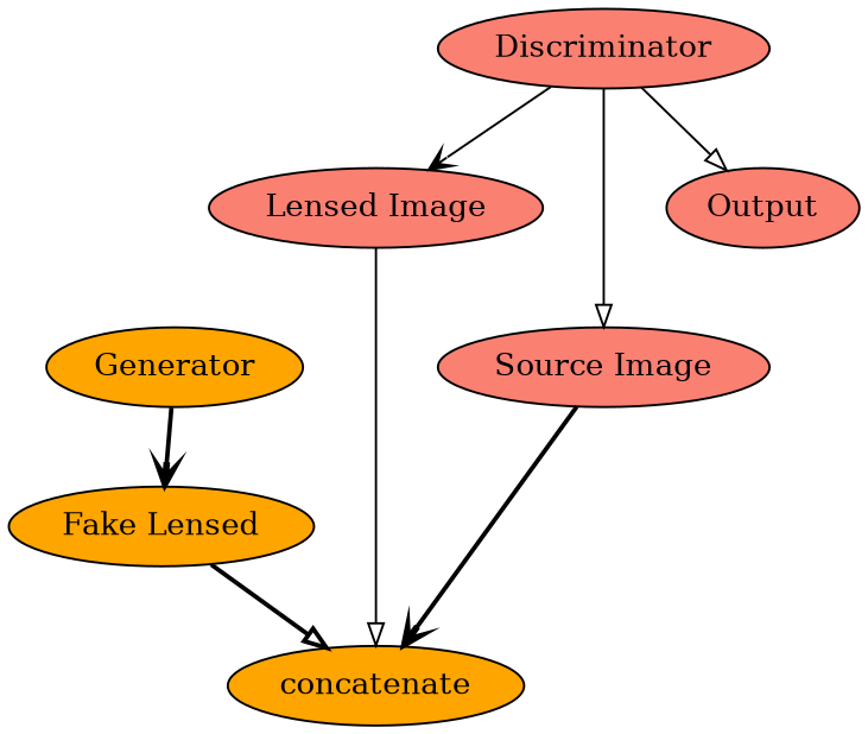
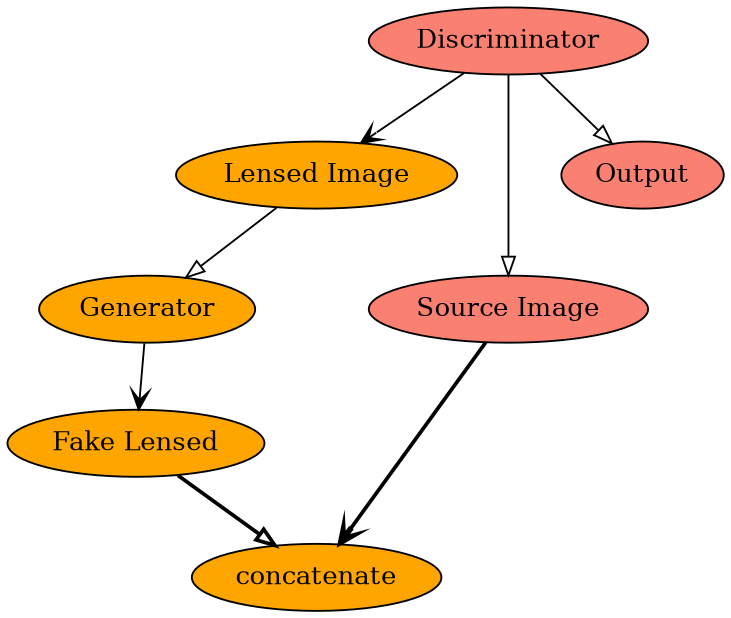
  digraph {
    node [fillcolor=orange style=filled]
    edge [arrowhead=onormal style=solid]
-   n1 [fillcolor=salmon label="Lensed Image"]
+   n1 [label="Lensed Image"]
    n2 [label=Generator]
    n3 [label="Fake Lensed"]
    n4 [fillcolor=salmon label="Source Image"]
    n5 [label=concatenate]
    n6 [fillcolor=salmon label=Discriminator]
    n7 [fillcolor=salmon label=Output]
-   n1 -> n5
-   n2 -> n3 [arrowhead=vee style=bold]
+   n1 -> n2
+   n2 -> n3 [arrowhead=vee]
    n3 -> n5 [style=bold]
    n4 -> n5 [arrowhead=vee style=bold]
    n6 -> n1 [arrowhead=vee]
    n6 -> n4
    n6 -> n7
  }
